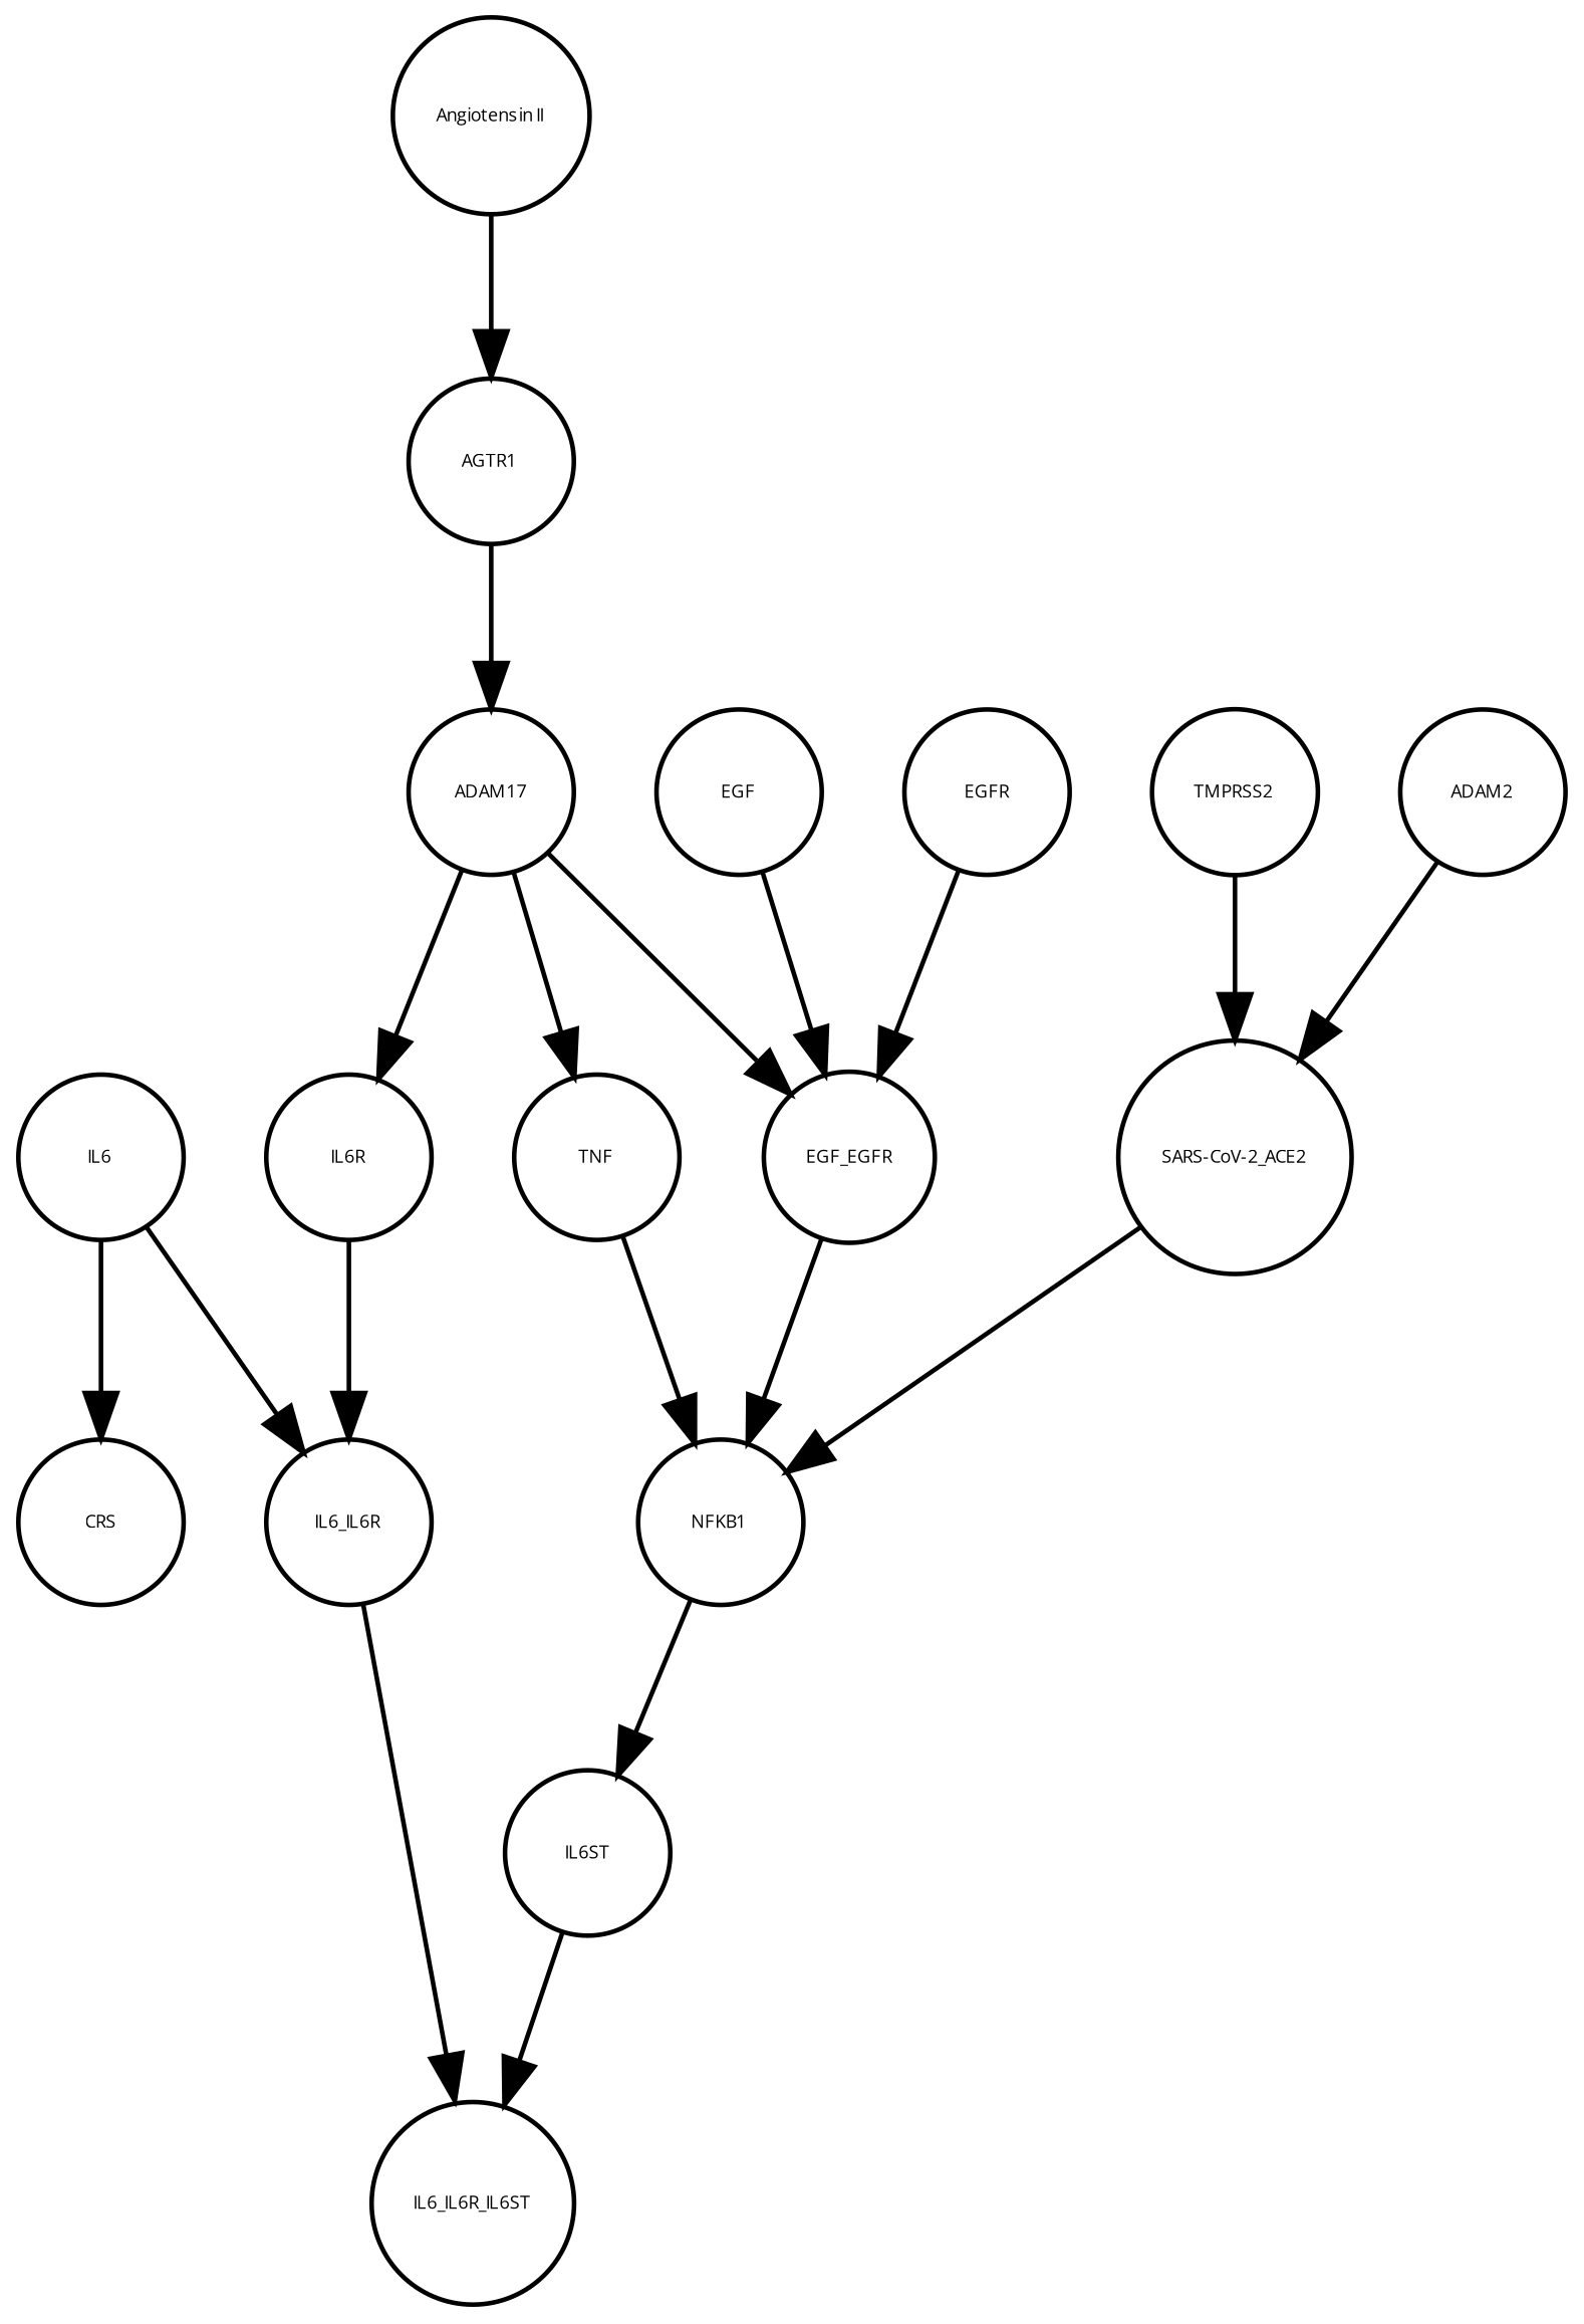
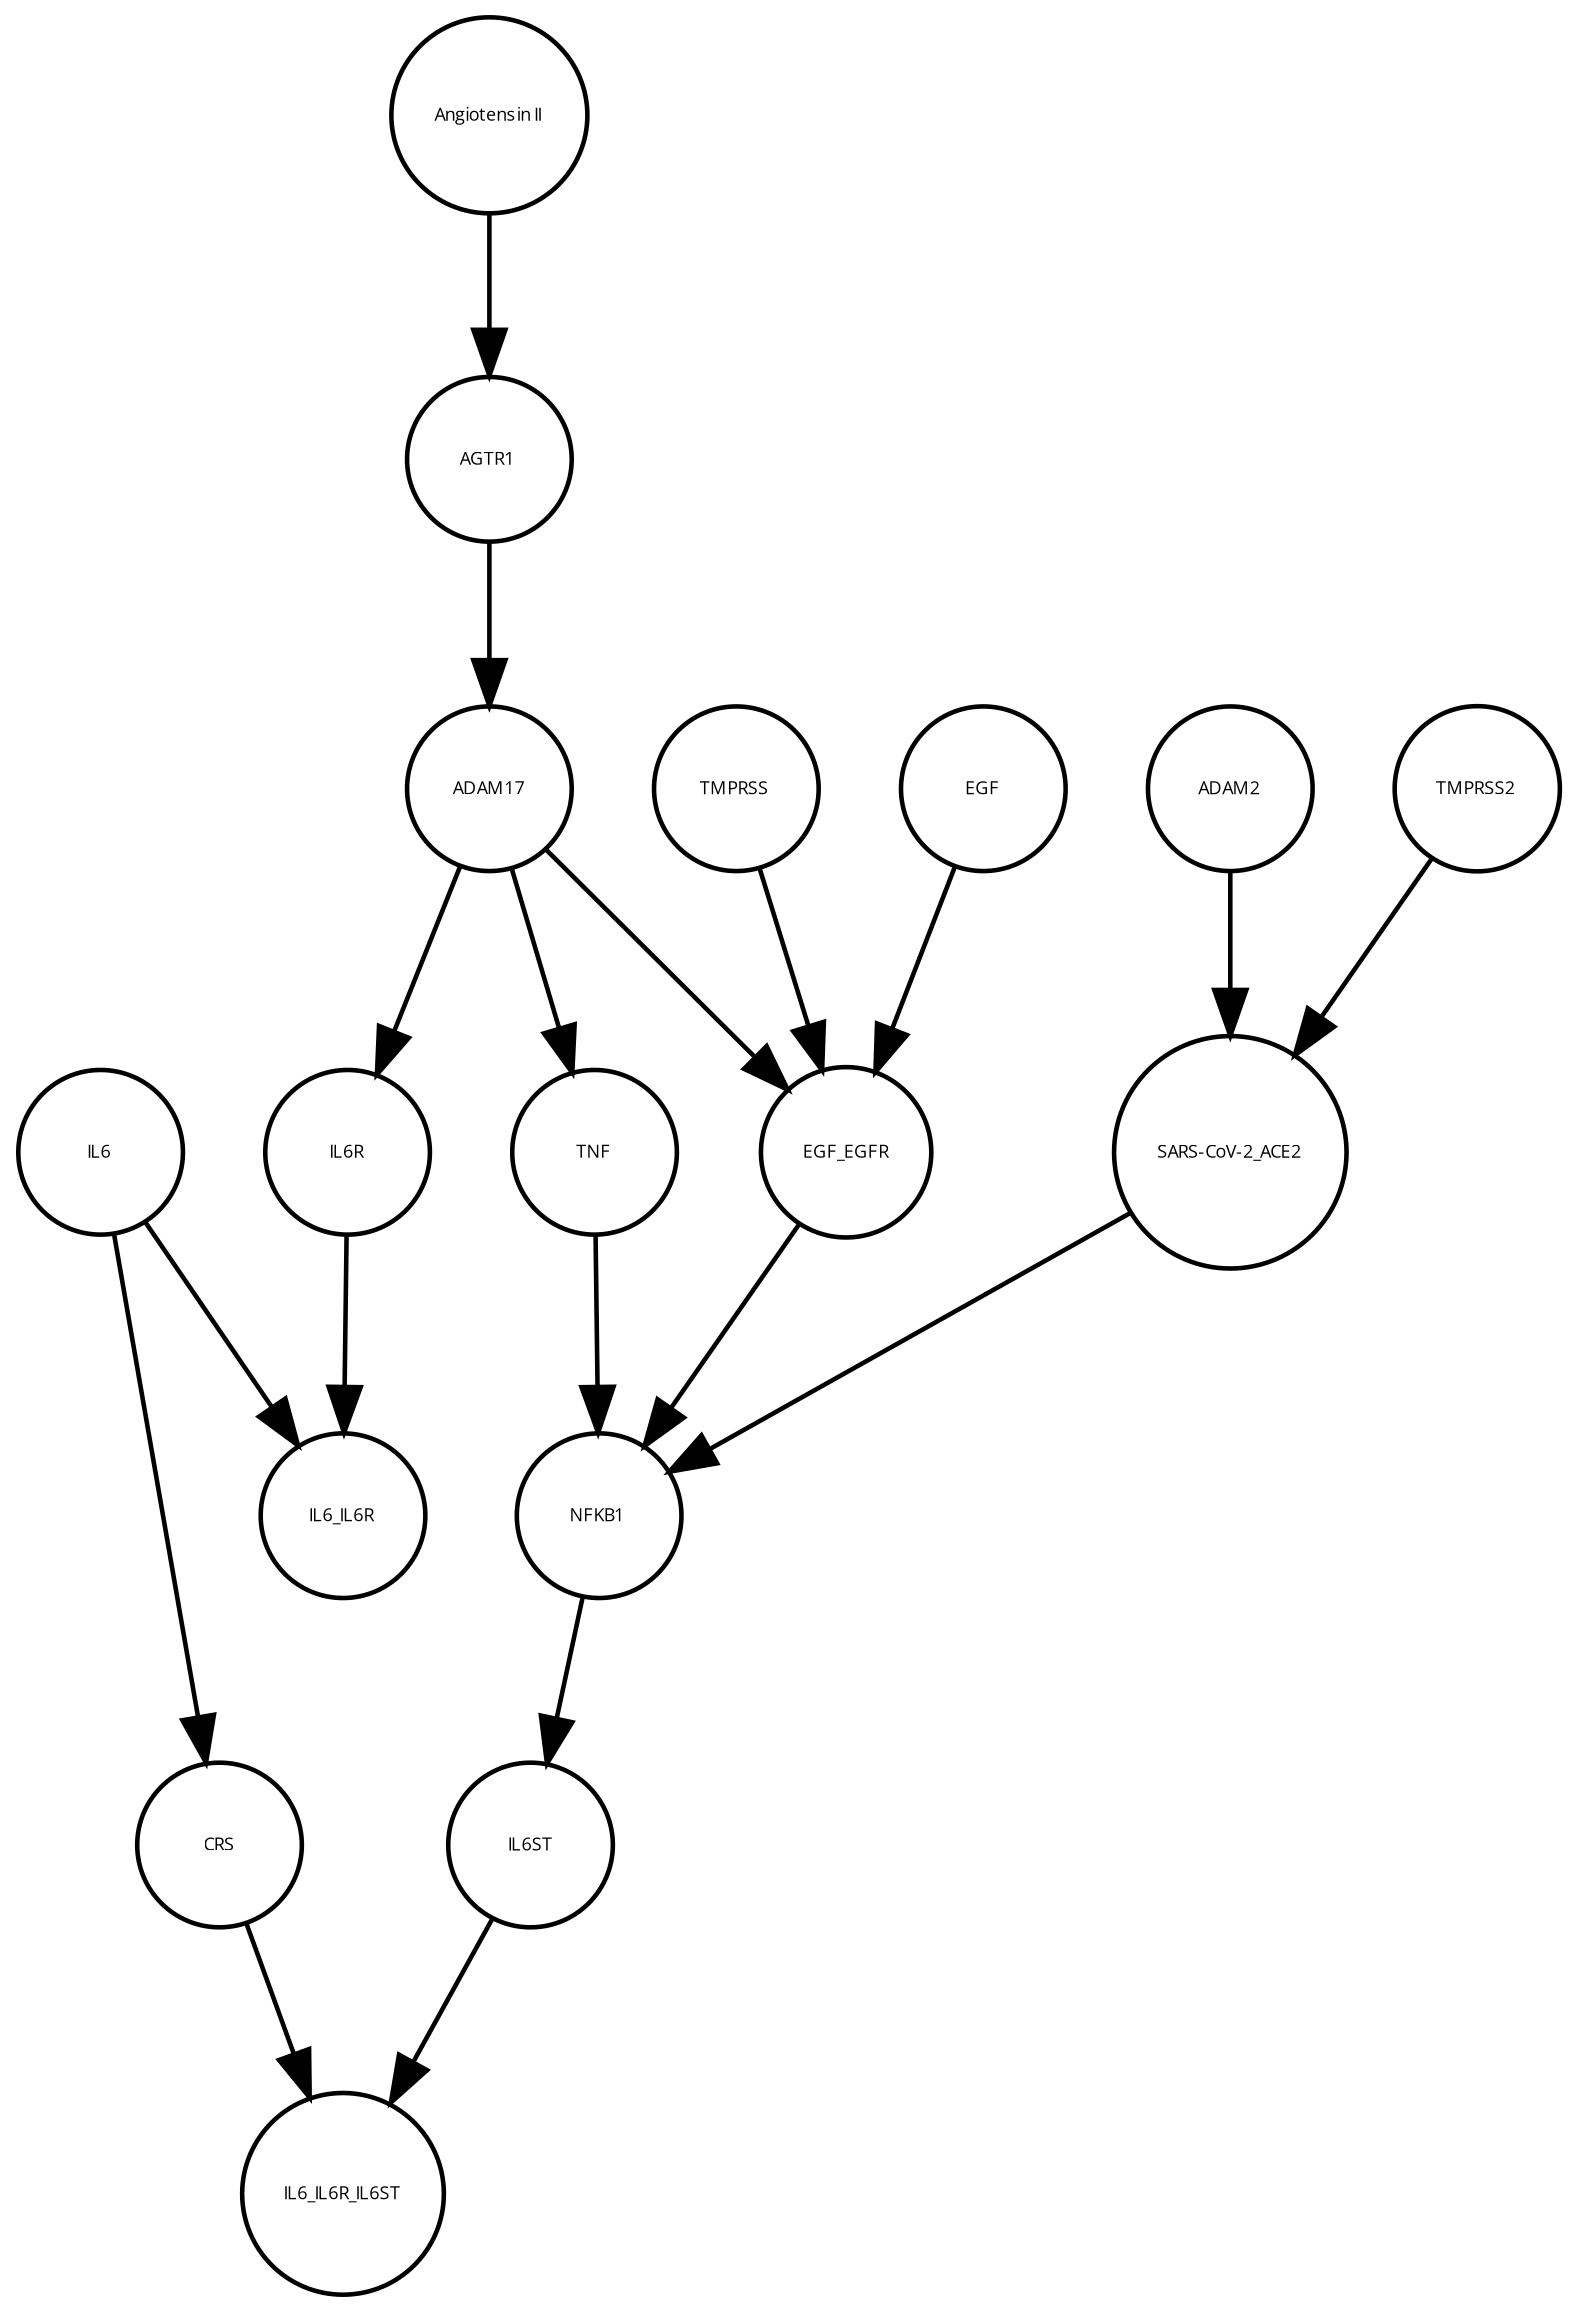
  strict digraph {
    fontname="Open Sans"
    node [bipartite=0 cls=macromolecule fontname="Open Sans" fontsize=4 shape=circle]
    edge [fontname="Open Sans" interaction_type=production]
    n1 [label=IL6]
    n2 [cls=phenotype label=CRS]
    n3 [cls=complex label=IL6_IL6R]
    n4 [cls=complex label=IL6_IL6R_IL6ST]
    n5 [cls=complex label=EGF_EGFR]
    n6 [label=NFKB1]
    n7 [label=IL6ST]
    n8 [cls=complex label="SARS-CoV-2_ACE2"]
    n9 [label=IL6R]
    n10 [label=TMPRSS2]
    n11 [label=EGF]
    n12 [cls="simple chemical" label="Angiotensin II"]
    n13 [label=AGTR1]
    n14 [label=ADAM17]
    n15 [label=TNF]
-   n16 [label=EGFR]
+   n16 [label=TMPRSS]
    n17 [label=ADAM2]
    n1 -> n2 [interaction_type=stimulation]
    n1 -> n3
-   n3 -> n4
+   n2 -> n4
    n5 -> n6 [interaction_type=stimulation]
    n6 -> n7 [interaction_type=stimulation]
    n7 -> n4
    n8 -> n6 [interaction_type=stimulation]
    n9 -> n3
    n10 -> n8
    n11 -> n5
    n12 -> n13 [interaction_type=catalysis]
    n13 -> n14 [interaction_type=catalysis]
    n14 -> n5 [interaction_type=stimulation]
    n14 -> n9 [interaction_type=catalysis]
    n14 -> n15 [interaction_type=catalysis]
    n15 -> n6 [interaction_type=stimulation]
    n16 -> n5
    n17 -> n8
  }
